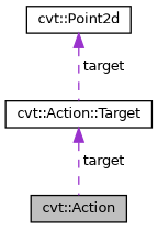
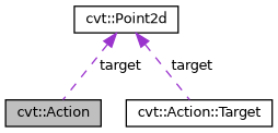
  digraph {
    node [color=black fillcolor=white fontname=Helvetica fontsize=10 shape=record style=filled]
    edge [color=darkorchid3 dir=back fontname=Helvetica fontsize=10 labelfontname=Helvetica labelfontsize=10 style=dashed]
    n1 [fillcolor=grey75 fontcolor=black height=0.2 label="cvt::Action" width=0.4]
    n2 [height=0.2 label="cvt::Action::Target" width=0.4]
    n3 [height=0.2 label="cvt::Point2d" width=0.4]
-   n2 -> n1 [label=" target"]
+   n3 -> n1 [label=" target"]
    n3 -> n2 [label=" target"]
  }
